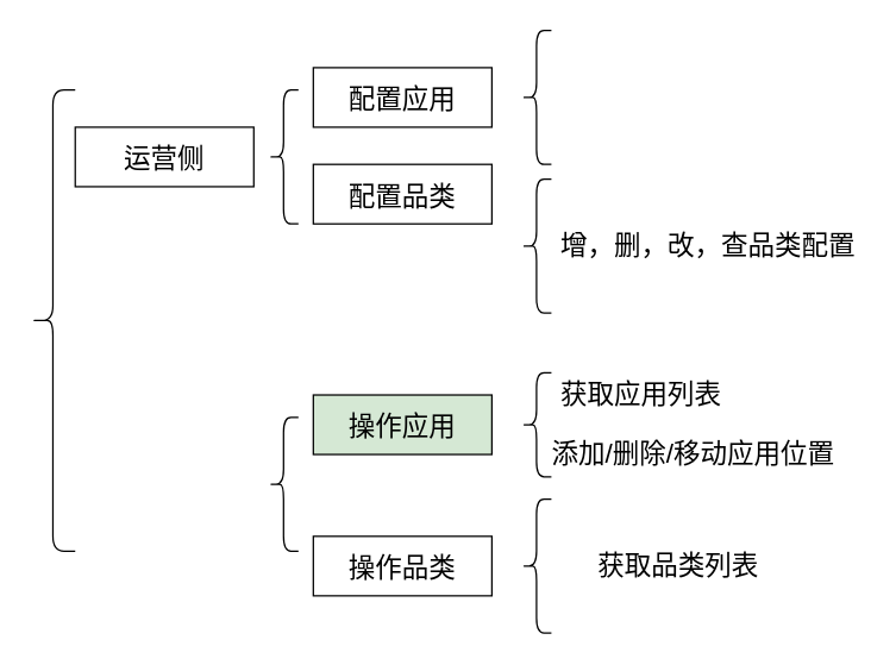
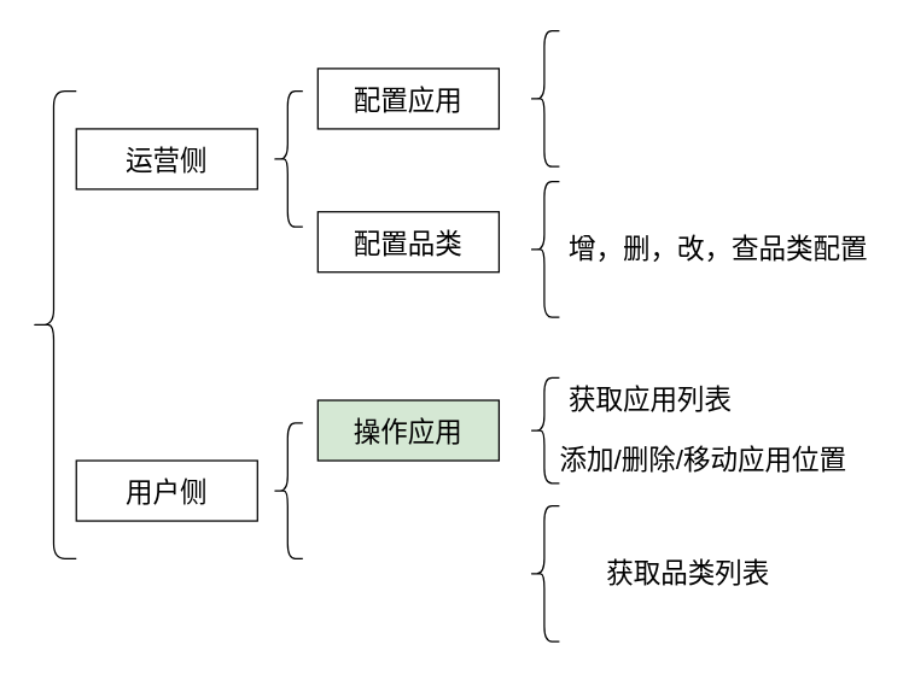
  <mxCell id="0" />
  <mxCell id="1" parent="0" />
  <mxCell id="2" value="" style="shape=curlyBracket;whiteSpace=wrap;html=1;rounded=1;fontSize=24;" vertex="1" parent="1"><mxGeometry x="20" y="60" width="30" height="310" as="geometry" /></mxCell>
  <mxCell id="3" value="&lt;font style=&quot;font-size: 18px&quot;&gt;配置应用&lt;/font&gt;" style="rounded=0;whiteSpace=wrap;html=1;fontSize=24;" vertex="1" parent="1"><mxGeometry x="210" y="45" width="120" height="40" as="geometry" /></mxCell>
  <mxCell id="4" value="&lt;font style=&quot;font-size: 18px&quot;&gt;操作应用&lt;/font&gt;" style="rounded=0;whiteSpace=wrap;html=1;fontSize=24;fillColor=#d5e8d4;" vertex="1" parent="1"><mxGeometry x="210" y="265" width="120" height="40" as="geometry" /></mxCell>
- <mxCell id="5" value="&lt;font style=&quot;font-size: 18px&quot;&gt;配置品类&lt;/font&gt;" style="rounded=0;whiteSpace=wrap;html=1;fontSize=24;" vertex="1" parent="1"><mxGeometry x="210" y="110" width="120" height="40" as="geometry" /></mxCell>
- <mxCell id="6" value="&lt;font style=&quot;font-size: 18px&quot;&gt;操作品类&lt;/font&gt;" style="rounded=0;whiteSpace=wrap;html=1;fontSize=24;" vertex="1" parent="1"><mxGeometry x="210" y="360" width="120" height="40" as="geometry" /></mxCell>
+ <mxCell id="5" value="&lt;font style=&quot;font-size: 18px&quot;&gt;配置品类&lt;/font&gt;" style="rounded=0;whiteSpace=wrap;html=1;fontSize=24;" vertex="1" parent="1"><mxGeometry x="210" y="140" width="120" height="40" as="geometry" /></mxCell>
  <mxCell id="7" value="" style="shape=curlyBracket;whiteSpace=wrap;html=1;rounded=1;fontSize=18;" vertex="1" parent="1"><mxGeometry x="350" y="20" width="20" height="90" as="geometry" /></mxCell>
  <mxCell id="8" value="" style="shape=curlyBracket;whiteSpace=wrap;html=1;rounded=1;fontSize=18;" vertex="1" parent="1"><mxGeometry x="350" y="250" width="20" height="70" as="geometry" /></mxCell>
  <mxCell id="9" value="获取应用列表" style="text;html=1;align=center;verticalAlign=middle;resizable=0;points=[];autosize=1;strokeColor=none;fillColor=none;fontSize=18;" vertex="1" parent="1"><mxGeometry x="370" y="250" width="120" height="30" as="geometry" /></mxCell>
  <mxCell id="10" value="添加/删除/移动应用位置" style="text;html=1;align=center;verticalAlign=middle;resizable=0;points=[];autosize=1;strokeColor=none;fillColor=none;fontSize=18;" vertex="1" parent="1"><mxGeometry x="360" y="290" width="210" height="30" as="geometry" /></mxCell>
  <mxCell id="11" value="" style="shape=curlyBracket;whiteSpace=wrap;html=1;rounded=1;fontSize=18;" vertex="1" parent="1"><mxGeometry x="350" y="120" width="20" height="90" as="geometry" /></mxCell>
  <mxCell id="12" value="增，删，改，查品类配置" style="text;html=1;align=center;verticalAlign=middle;resizable=0;points=[];autosize=1;strokeColor=none;fillColor=none;fontSize=18;" vertex="1" parent="1"><mxGeometry x="370" y="150" width="210" height="30" as="geometry" /></mxCell>
  <mxCell id="13" value="" style="shape=curlyBracket;whiteSpace=wrap;html=1;rounded=1;fontSize=18;" vertex="1" parent="1"><mxGeometry x="350" y="335" width="20" height="90" as="geometry" /></mxCell>
  <mxCell id="14" value="获取&lt;span&gt;品类&lt;/span&gt;列表" style="text;html=1;align=center;verticalAlign=middle;resizable=0;points=[];autosize=1;strokeColor=none;fillColor=none;fontSize=18;" vertex="1" parent="1"><mxGeometry x="395" y="365" width="120" height="30" as="geometry" /></mxCell>
  <mxCell id="15" value="&lt;font style=&quot;font-size: 18px&quot;&gt;运营侧&lt;/font&gt;" style="rounded=0;whiteSpace=wrap;html=1;fontSize=24;" vertex="1" parent="1"><mxGeometry x="50" y="85" width="120" height="40" as="geometry" /></mxCell>
+ <mxCell id="16" value="&lt;font style=&quot;font-size: 18px&quot;&gt;用户侧&lt;/font&gt;" style="rounded=0;whiteSpace=wrap;html=1;fontSize=24;" vertex="1" parent="1"><mxGeometry x="50" y="305" width="120" height="40" as="geometry" /></mxCell>
  <mxCell id="17" value="" style="shape=curlyBracket;whiteSpace=wrap;html=1;rounded=1;fontSize=18;" vertex="1" parent="1"><mxGeometry x="180" y="60" width="20" height="90" as="geometry" /></mxCell>
  <mxCell id="18" value="" style="shape=curlyBracket;whiteSpace=wrap;html=1;rounded=1;fontSize=18;" vertex="1" parent="1"><mxGeometry x="180" y="280" width="20" height="90" as="geometry" /></mxCell>
